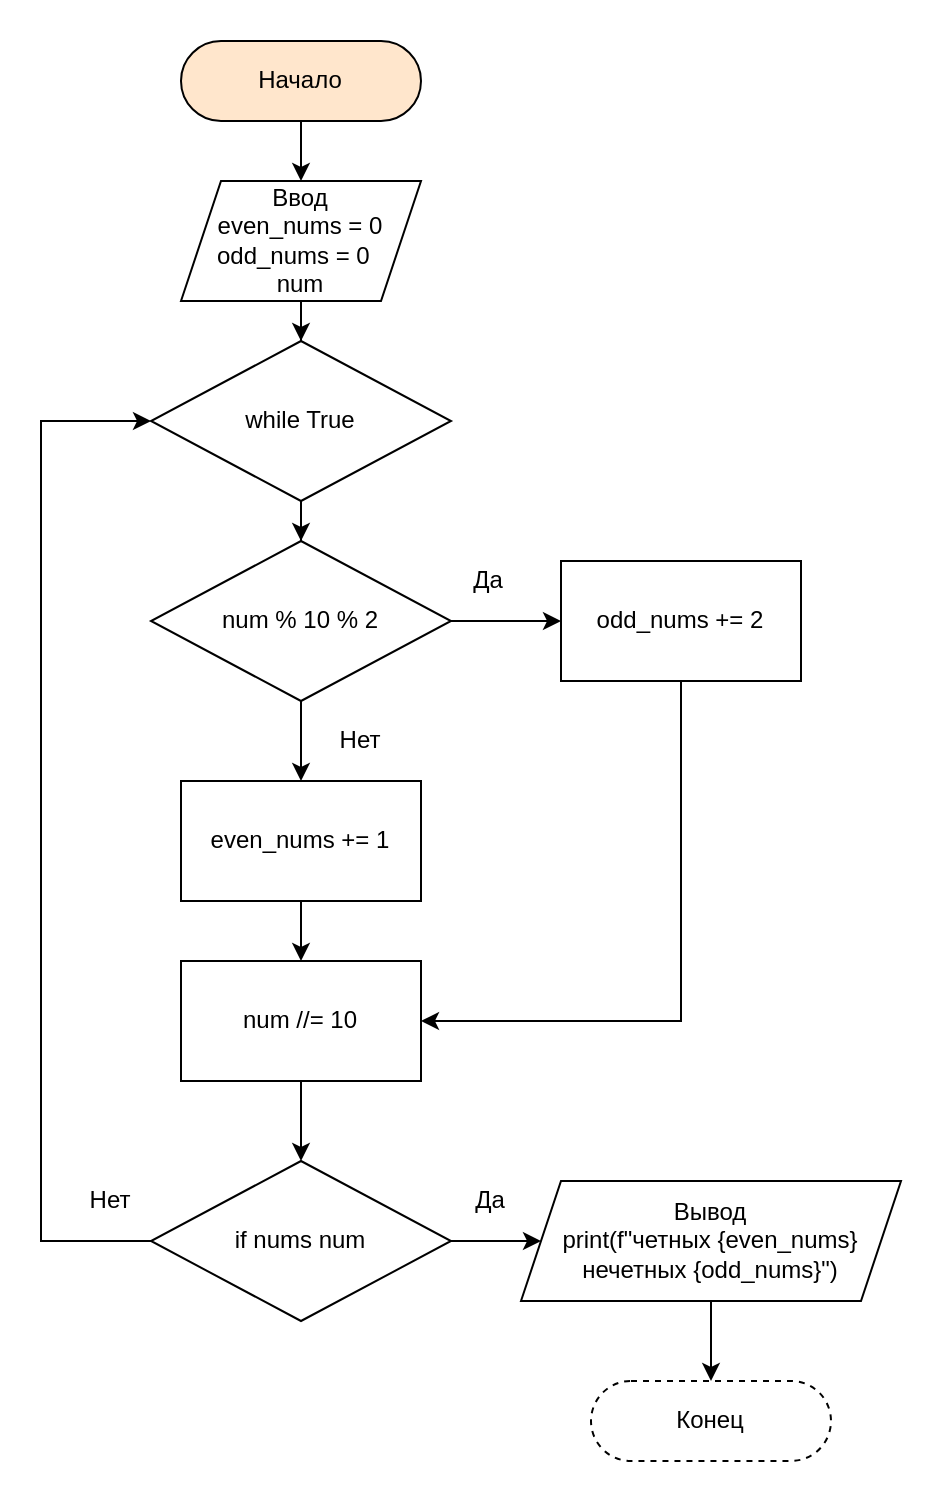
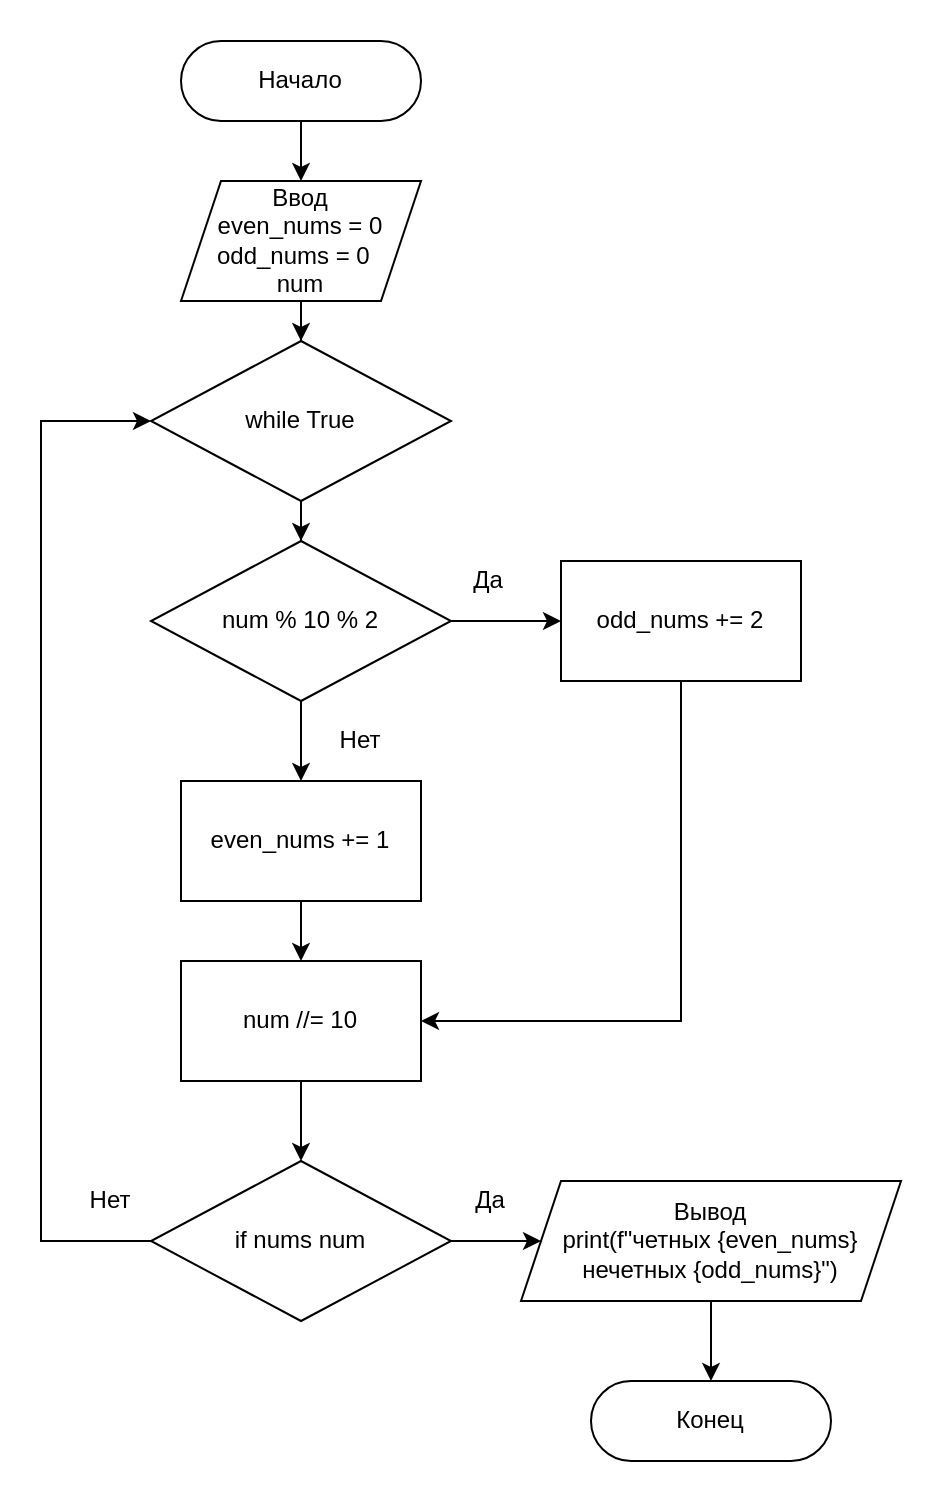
  <mxCell id="0" />
  <mxCell id="1" parent="0" />
  <mxCell id="2" value="" style="edgeStyle=orthogonalEdgeStyle;rounded=0;orthogonalLoop=1;jettySize=auto;html=1;entryX=0.5;entryY=0;entryDx=0;entryDy=0;" edge="1" parent="1" source="3" target="5"><mxGeometry relative="1" as="geometry" /></mxCell>
- <mxCell id="3" value="Начало" style="rounded=1;whiteSpace=wrap;html=1;fontSize=12;glass=0;strokeWidth=1;shadow=0;arcSize=50;fillColor=#ffe6cc;" vertex="1" parent="1"><mxGeometry x="90" y="20" width="120" height="40" as="geometry" /></mxCell>
+ <mxCell id="3" value="Начало" style="rounded=1;whiteSpace=wrap;html=1;fontSize=12;glass=0;strokeWidth=1;shadow=0;arcSize=50;" vertex="1" parent="1"><mxGeometry x="90" y="20" width="120" height="40" as="geometry" /></mxCell>
  <mxCell id="4" value="" style="edgeStyle=orthogonalEdgeStyle;rounded=0;orthogonalLoop=1;jettySize=auto;html=1;" edge="1" parent="1" source="5" target="7"><mxGeometry relative="1" as="geometry" /></mxCell>
  <mxCell id="5" value="Ввод&lt;br&gt;even_nums = 0 odd_nums = 0 &amp;nbsp;&lt;br&gt;num" style="shape=parallelogram;perimeter=parallelogramPerimeter;whiteSpace=wrap;html=1;fixedSize=1;rounded=0;shadow=0;strokeWidth=1;glass=0;arcSize=50;" vertex="1" parent="1"><mxGeometry x="90" y="90" width="120" height="60" as="geometry" /></mxCell>
  <mxCell id="6" value="" style="edgeStyle=orthogonalEdgeStyle;rounded=0;orthogonalLoop=1;jettySize=auto;html=1;entryX=0.5;entryY=0;entryDx=0;entryDy=0;" edge="1" parent="1" source="7" target="10"><mxGeometry relative="1" as="geometry"><mxPoint x="150" y="280" as="targetPoint" /></mxGeometry></mxCell>
  <mxCell id="7" value="while True" style="rhombus;whiteSpace=wrap;html=1;rounded=0;glass=0;" vertex="1" parent="1"><mxGeometry x="75" y="170" width="150" height="80" as="geometry" /></mxCell>
  <mxCell id="8" value="" style="edgeStyle=orthogonalEdgeStyle;rounded=0;orthogonalLoop=1;jettySize=auto;html=1;" edge="1" parent="1" source="10"><mxGeometry relative="1" as="geometry"><mxPoint x="150" y="390" as="targetPoint" /></mxGeometry></mxCell>
  <mxCell id="9" value="" style="edgeStyle=orthogonalEdgeStyle;rounded=0;orthogonalLoop=1;jettySize=auto;html=1;" edge="1" parent="1" source="10" target="12"><mxGeometry relative="1" as="geometry" /></mxCell>
  <mxCell id="10" value="num % 10 % 2" style="rhombus;whiteSpace=wrap;html=1;rounded=0;glass=0;" vertex="1" parent="1"><mxGeometry x="75" y="270" width="150" height="80" as="geometry" /></mxCell>
  <mxCell id="11" style="edgeStyle=orthogonalEdgeStyle;rounded=0;orthogonalLoop=1;jettySize=auto;html=1;entryX=1;entryY=0.5;entryDx=0;entryDy=0;" edge="1" parent="1" source="12" target="18"><mxGeometry relative="1" as="geometry"><Array as="points"><mxPoint x="340" y="510" /></Array></mxGeometry></mxCell>
  <mxCell id="12" value="odd_nums += 2" style="rounded=0;whiteSpace=wrap;html=1;" vertex="1" parent="1"><mxGeometry x="280" y="280" width="120" height="60" as="geometry" /></mxCell>
  <mxCell id="13" value="Нет" style="text;html=1;strokeColor=none;fillColor=none;align=center;verticalAlign=middle;whiteSpace=wrap;rounded=0;" vertex="1" parent="1"><mxGeometry x="160" y="360" width="40" height="20" as="geometry" /></mxCell>
  <mxCell id="14" value="Да" style="text;html=1;strokeColor=none;fillColor=none;align=center;verticalAlign=middle;whiteSpace=wrap;rounded=0;" vertex="1" parent="1"><mxGeometry x="224" y="280" width="40" height="20" as="geometry" /></mxCell>
  <mxCell id="15" value="" style="edgeStyle=orthogonalEdgeStyle;rounded=0;orthogonalLoop=1;jettySize=auto;html=1;" edge="1" parent="1" source="16" target="18"><mxGeometry relative="1" as="geometry" /></mxCell>
  <mxCell id="16" value="even_nums += 1" style="rounded=0;whiteSpace=wrap;html=1;" vertex="1" parent="1"><mxGeometry x="90" y="390" width="120" height="60" as="geometry" /></mxCell>
  <mxCell id="17" value="" style="edgeStyle=orthogonalEdgeStyle;rounded=0;orthogonalLoop=1;jettySize=auto;html=1;" edge="1" parent="1" source="18" target="21"><mxGeometry relative="1" as="geometry" /></mxCell>
  <mxCell id="18" value="num //= 10" style="rounded=0;whiteSpace=wrap;html=1;" vertex="1" parent="1"><mxGeometry x="90" y="480" width="120" height="60" as="geometry" /></mxCell>
  <mxCell id="19" style="edgeStyle=orthogonalEdgeStyle;rounded=0;orthogonalLoop=1;jettySize=auto;html=1;entryX=0;entryY=0.5;entryDx=0;entryDy=0;" edge="1" parent="1" source="21" target="7"><mxGeometry relative="1" as="geometry"><Array as="points"><mxPoint x="20" y="620" /><mxPoint x="20" y="210" /></Array></mxGeometry></mxCell>
  <mxCell id="20" value="" style="edgeStyle=orthogonalEdgeStyle;rounded=0;orthogonalLoop=1;jettySize=auto;html=1;" edge="1" parent="1" source="21" target="25"><mxGeometry relative="1" as="geometry" /></mxCell>
  <mxCell id="21" value="if nums num" style="rhombus;whiteSpace=wrap;html=1;rounded=0;glass=0;" vertex="1" parent="1"><mxGeometry x="75" y="580" width="150" height="80" as="geometry" /></mxCell>
  <mxCell id="22" value="Нет" style="text;html=1;strokeColor=none;fillColor=none;align=center;verticalAlign=middle;whiteSpace=wrap;rounded=0;" vertex="1" parent="1"><mxGeometry x="35" y="590" width="40" height="20" as="geometry" /></mxCell>
  <mxCell id="23" value="Да" style="text;html=1;strokeColor=none;fillColor=none;align=center;verticalAlign=middle;whiteSpace=wrap;rounded=0;" vertex="1" parent="1"><mxGeometry x="225" y="590" width="40" height="20" as="geometry" /></mxCell>
  <mxCell id="24" value="" style="edgeStyle=orthogonalEdgeStyle;rounded=0;orthogonalLoop=1;jettySize=auto;html=1;" edge="1" parent="1" source="25" target="26"><mxGeometry relative="1" as="geometry" /></mxCell>
  <mxCell id="25" value="Вывод&lt;br&gt;print(f&quot;четных {even_nums} нечетных {odd_nums}&quot;)" style="shape=parallelogram;perimeter=parallelogramPerimeter;whiteSpace=wrap;html=1;fixedSize=1;rounded=0;shadow=0;strokeWidth=1;glass=0;arcSize=50;" vertex="1" parent="1"><mxGeometry x="260" y="590" width="190" height="60" as="geometry" /></mxCell>
- <mxCell id="26" value="Конец" style="rounded=1;whiteSpace=wrap;html=1;fontSize=12;glass=0;strokeWidth=1;shadow=0;arcSize=50;dashed=1;" vertex="1" parent="1"><mxGeometry x="295" y="690" width="120" height="40" as="geometry" /></mxCell>
+ <mxCell id="26" value="Конец" style="rounded=1;whiteSpace=wrap;html=1;fontSize=12;glass=0;strokeWidth=1;shadow=0;arcSize=50;" vertex="1" parent="1"><mxGeometry x="295" y="690" width="120" height="40" as="geometry" /></mxCell>
